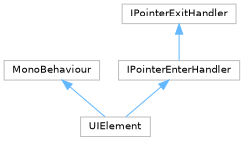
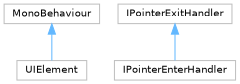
  digraph {
    node [color=grey75 fillcolor=white fontname=Helvetica fontsize=10 shape=box style=filled]
    edge [color=steelblue1 dir=back fontname=Helvetica fontsize=10 labelfontname=Helvetica labelfontsize=10 style=solid]
    n1 [height=0.2 label=UIElement width=0.4]
    n2 [height=0.2 label=MonoBehaviour width=0.4]
    n3 [height=0.2 label=IPointerEnterHandler width=0.4]
    n4 [height=0.2 label=IPointerExitHandler width=0.4]
    n2 -> n1
-   n3 -> n1
    n4 -> n3
  }
